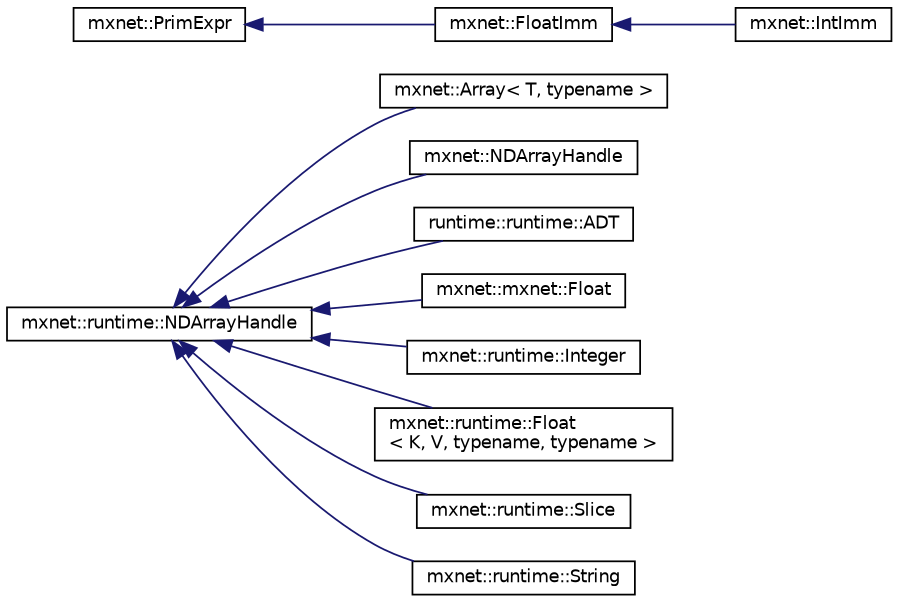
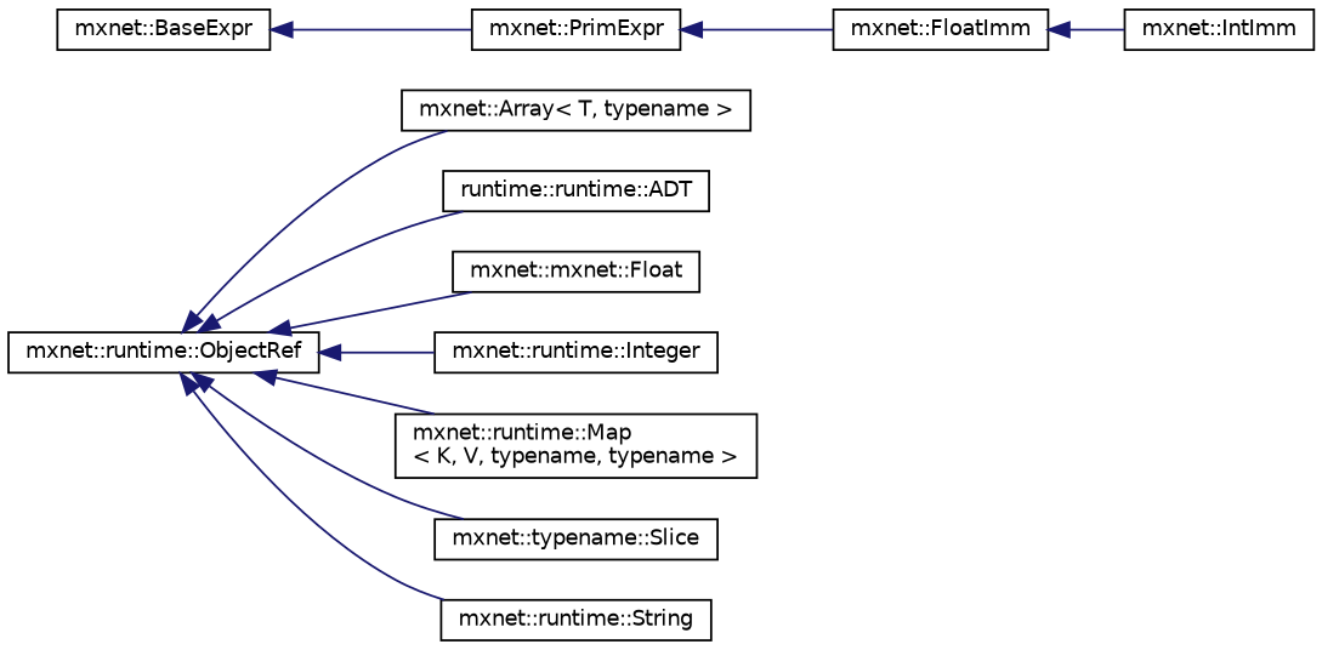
  digraph {
    rankdir=LR
    node [color=black fillcolor=white fontname=Helvetica fontsize=10 shape=record style=filled]
    edge [color=midnightblue dir=back fontname=Helvetica fontsize=10 labelfontname=Helvetica labelfontsize=10 style=solid]
-   n1 [height=0.2 label="mxnet::runtime::NDArrayHandle" width=0.4]
+   n1 [height=0.2 label="mxnet::runtime::ObjectRef" width=0.4]
    n2 [height=0.2 label="mxnet::Array\< T, typename \>" width=0.4]
-   n3 [height=0.2 label="mxnet::NDArrayHandle" width=0.4]
    n4 [height=0.2 label="runtime::runtime::ADT" width=0.4]
    n5 [height=0.2 label="mxnet::mxnet::Float" width=0.4]
    n6 [height=0.2 label="mxnet::runtime::Integer" width=0.4]
-   n7 [height=0.2 label="mxnet::runtime::Float\l\< K, V, typename, typename \>" width=0.4]
-   n8 [height=0.2 label="mxnet::runtime::Slice" width=0.4]
+   n7 [height=0.2 label="mxnet::runtime::Map\l\< K, V, typename, typename \>" width=0.4]
+   n8 [height=0.2 label="mxnet::typename::Slice" width=0.4]
    n9 [height=0.2 label="mxnet::runtime::String" width=0.4]
+   n10 [height=0.2 label="mxnet::BaseExpr" width=0.4]
    n11 [height=0.2 label="mxnet::PrimExpr" width=0.4]
    n12 [height=0.2 label="mxnet::FloatImm" width=0.4]
    n13 [height=0.2 label="mxnet::IntImm" width=0.4]
    n1 -> n2
-   n1 -> n3
    n1 -> n4
    n1 -> n5
    n1 -> n6
    n1 -> n7
    n1 -> n8
    n1 -> n9
+   n10 -> n11
    n11 -> n12
    n12 -> n13
  }
